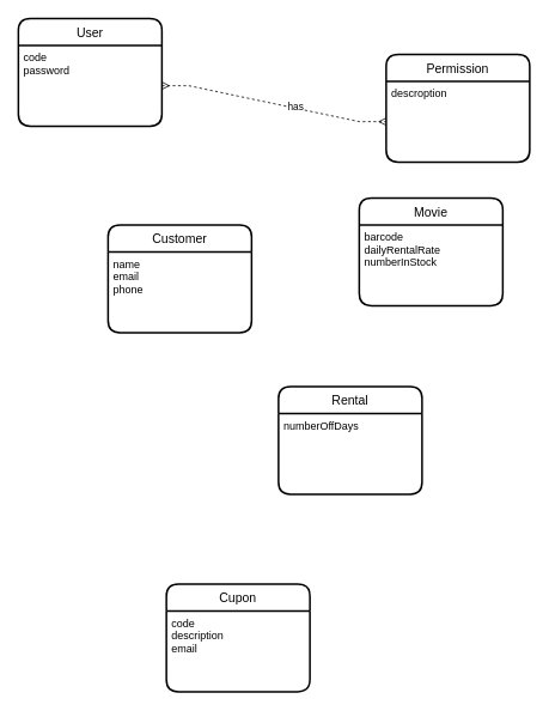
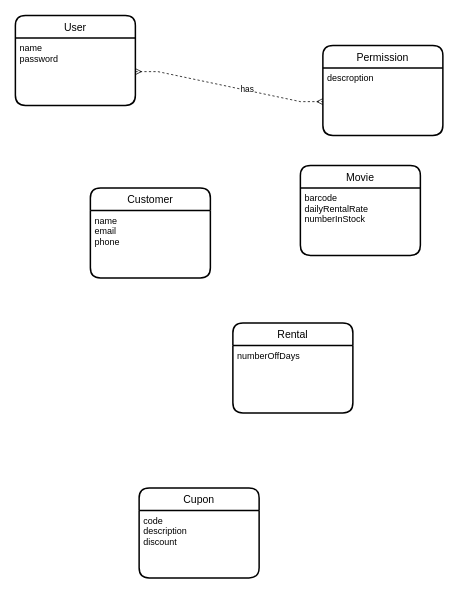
  <mxCell id="0" />
  <mxCell id="1" parent="0" />
  <mxCell id="2" value="User" style="swimlane;childLayout=stackLayout;horizontal=1;startSize=30;horizontalStack=0;rounded=1;fontSize=14;fontStyle=0;strokeWidth=2;resizeParent=0;resizeLast=1;shadow=0;dashed=0;align=center;" parent="1" vertex="1"><mxGeometry x="20" y="20" width="160" height="120" as="geometry" /></mxCell>
- <mxCell id="3" value="code&#10;password" style="align=left;strokeColor=none;fillColor=none;spacingLeft=4;fontSize=12;verticalAlign=top;resizable=0;rotatable=0;part=1;" parent="2" vertex="1"><mxGeometry y="30" width="160" height="90" as="geometry" /></mxCell>
+ <mxCell id="3" value="name&#10;password" style="align=left;strokeColor=none;fillColor=none;spacingLeft=4;fontSize=12;verticalAlign=top;resizable=0;rotatable=0;part=1;" parent="2" vertex="1"><mxGeometry y="30" width="160" height="90" as="geometry" /></mxCell>
  <mxCell id="4" value="Permission" style="swimlane;childLayout=stackLayout;horizontal=1;startSize=30;horizontalStack=0;rounded=1;fontSize=14;fontStyle=0;strokeWidth=2;resizeParent=0;resizeLast=1;shadow=0;dashed=0;align=center;" parent="1" vertex="1"><mxGeometry x="430" y="60" width="160" height="120" as="geometry" /></mxCell>
  <mxCell id="5" value="descroption" style="align=left;strokeColor=none;fillColor=none;spacingLeft=4;fontSize=12;verticalAlign=top;resizable=0;rotatable=0;part=1;" parent="4" vertex="1"><mxGeometry y="30" width="160" height="90" as="geometry" /></mxCell>
  <mxCell id="6" value="Customer" style="swimlane;childLayout=stackLayout;horizontal=1;startSize=30;horizontalStack=0;rounded=1;fontSize=14;fontStyle=0;strokeWidth=2;resizeParent=0;resizeLast=1;shadow=0;dashed=0;align=center;" parent="1" vertex="1"><mxGeometry x="120" y="250" width="160" height="120" as="geometry" /></mxCell>
  <mxCell id="7" value="name    &#10;email&#10;phone&#10;" style="align=left;strokeColor=none;fillColor=none;spacingLeft=4;fontSize=12;verticalAlign=top;resizable=0;rotatable=0;part=1;" parent="6" vertex="1"><mxGeometry y="30" width="160" height="90" as="geometry" /></mxCell>
  <mxCell id="8" value="Movie" style="swimlane;childLayout=stackLayout;horizontal=1;startSize=30;horizontalStack=0;rounded=1;fontSize=14;fontStyle=0;strokeWidth=2;resizeParent=0;resizeLast=1;shadow=0;dashed=0;align=center;" parent="1" vertex="1"><mxGeometry x="400" y="220" width="160" height="120" as="geometry" /></mxCell>
  <mxCell id="9" value="barcode&#10;dailyRentalRate&#10;numberInStock" style="align=left;strokeColor=none;fillColor=none;spacingLeft=4;fontSize=12;verticalAlign=top;resizable=0;rotatable=0;part=1;" parent="8" vertex="1"><mxGeometry y="30" width="160" height="90" as="geometry" /></mxCell>
  <mxCell id="10" value="Rental" style="swimlane;childLayout=stackLayout;horizontal=1;startSize=30;horizontalStack=0;rounded=1;fontSize=14;fontStyle=0;strokeWidth=2;resizeParent=0;resizeLast=1;shadow=0;dashed=0;align=center;" parent="1" vertex="1"><mxGeometry x="310" y="430" width="160" height="120" as="geometry" /></mxCell>
  <mxCell id="11" value="numberOffDays" style="align=left;strokeColor=none;fillColor=none;spacingLeft=4;fontSize=12;verticalAlign=top;resizable=0;rotatable=0;part=1;" parent="10" vertex="1"><mxGeometry y="30" width="160" height="90" as="geometry" /></mxCell>
  <mxCell id="12" value="" style="edgeStyle=entityRelationEdgeStyle;fontSize=12;html=1;endArrow=ERmany;startArrow=ERmany;rounded=0;exitX=1;exitY=0.5;exitDx=0;exitDy=0;entryX=0;entryY=0.5;entryDx=0;entryDy=0;dashed=1;" parent="1" source="3" target="5" edge="1"><mxGeometry width="100" height="100" relative="1" as="geometry"><mxPoint x="230" y="150" as="sourcePoint" /><mxPoint x="330" y="50" as="targetPoint" /></mxGeometry></mxCell>
  <mxCell id="13" value="has" style="edgeLabel;html=1;align=center;verticalAlign=middle;resizable=0;points=[];" parent="12" vertex="1" connectable="0"><mxGeometry x="0.189" y="2" relative="1" as="geometry"><mxPoint as="offset" /></mxGeometry></mxCell>
  <mxCell id="14" value="Cupon" style="swimlane;childLayout=stackLayout;horizontal=1;startSize=30;horizontalStack=0;rounded=1;fontSize=14;fontStyle=0;strokeWidth=2;resizeParent=0;resizeLast=1;shadow=0;dashed=0;align=center;" parent="1" vertex="1"><mxGeometry x="185" y="650" width="160" height="120" as="geometry" /></mxCell>
- <mxCell id="15" value="code&#10;description&#10;email" style="align=left;strokeColor=none;fillColor=none;spacingLeft=4;fontSize=12;verticalAlign=top;resizable=0;rotatable=0;part=1;" parent="14" vertex="1"><mxGeometry y="30" width="160" height="90" as="geometry" /></mxCell>
+ <mxCell id="15" value="code&#10;description&#10;discount" style="align=left;strokeColor=none;fillColor=none;spacingLeft=4;fontSize=12;verticalAlign=top;resizable=0;rotatable=0;part=1;" parent="14" vertex="1"><mxGeometry y="30" width="160" height="90" as="geometry" /></mxCell>
